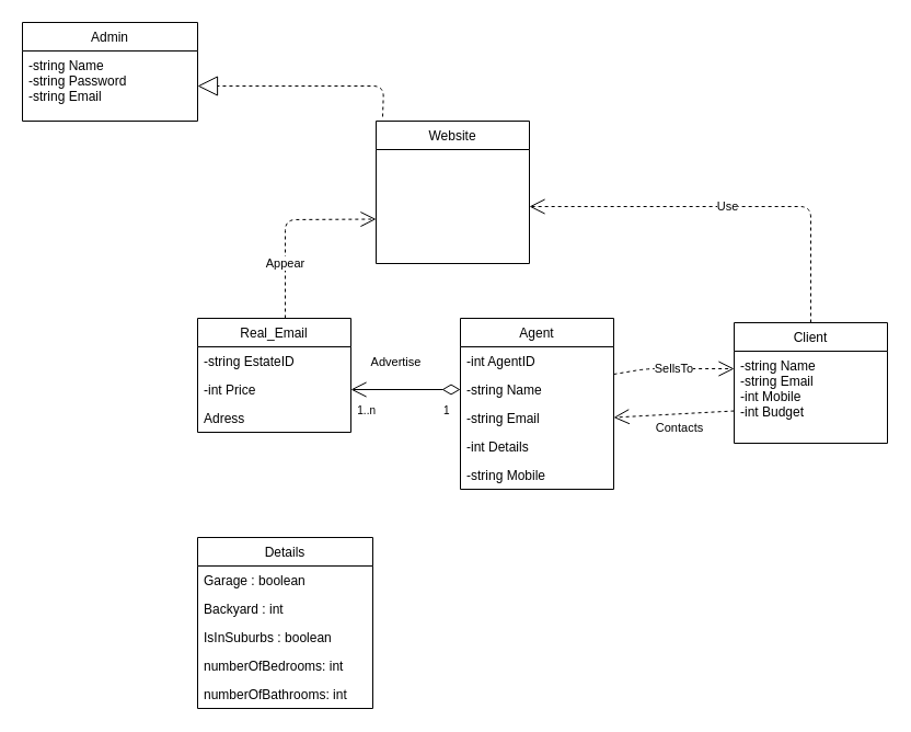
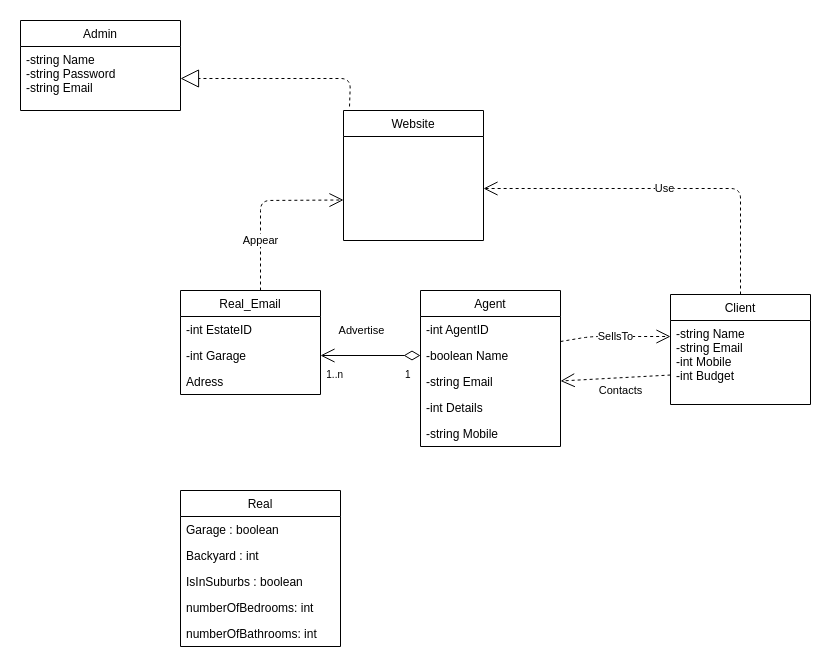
  <mxCell id="0" />
  <mxCell id="1" parent="0" />
  <mxCell id="2" value="Admin" style="swimlane;fontStyle=0;align=center;verticalAlign=top;childLayout=stackLayout;horizontal=1;startSize=26;horizontalStack=0;resizeParent=1;resizeParentMax=0;resizeLast=0;collapsible=1;marginBottom=0;" vertex="1" parent="1"><mxGeometry x="20" y="20" width="160" height="90" as="geometry" /></mxCell>
  <mxCell id="3" value="-string Name&#10;-string Password&#10;-string Email" style="text;strokeColor=none;fillColor=none;align=left;verticalAlign=top;spacingLeft=4;spacingRight=4;overflow=hidden;rotatable=0;points=[[0,0.5],[1,0.5]];portConstraint=eastwest;" vertex="1" parent="2"><mxGeometry y="26" width="160" height="64" as="geometry" /></mxCell>
  <mxCell id="4" value="Client" style="swimlane;fontStyle=0;childLayout=stackLayout;horizontal=1;startSize=26;fillColor=none;horizontalStack=0;resizeParent=1;resizeParentMax=0;resizeLast=0;collapsible=1;marginBottom=0;" vertex="1" parent="1"><mxGeometry x="670" y="294" width="140" height="110" as="geometry" /></mxCell>
  <mxCell id="5" value="-string Name&#10;-string Email&#10;-int Mobile&#10;-int Budget" style="text;strokeColor=none;fillColor=none;align=left;verticalAlign=top;spacingLeft=4;spacingRight=4;overflow=hidden;rotatable=0;points=[[0,0.5],[1,0.5]];portConstraint=eastwest;" vertex="1" parent="4"><mxGeometry y="26" width="140" height="84" as="geometry" /></mxCell>
  <mxCell id="6" value="Real_Email" style="swimlane;fontStyle=0;childLayout=stackLayout;horizontal=1;startSize=26;fillColor=none;horizontalStack=0;resizeParent=1;resizeParentMax=0;resizeLast=0;collapsible=1;marginBottom=0;" vertex="1" parent="1"><mxGeometry x="180" y="290" width="140" height="104" as="geometry" /></mxCell>
- <mxCell id="7" value="-string EstateID" style="text;strokeColor=none;fillColor=none;align=left;verticalAlign=top;spacingLeft=4;spacingRight=4;overflow=hidden;rotatable=0;points=[[0,0.5],[1,0.5]];portConstraint=eastwest;" vertex="1" parent="6"><mxGeometry y="26" width="140" height="26" as="geometry" /></mxCell>
- <mxCell id="8" value="-int Price" style="text;strokeColor=none;fillColor=none;align=left;verticalAlign=top;spacingLeft=4;spacingRight=4;overflow=hidden;rotatable=0;points=[[0,0.5],[1,0.5]];portConstraint=eastwest;" vertex="1" parent="6"><mxGeometry y="52" width="140" height="26" as="geometry" /></mxCell>
+ <mxCell id="7" value="-int EstateID" style="text;strokeColor=none;fillColor=none;align=left;verticalAlign=top;spacingLeft=4;spacingRight=4;overflow=hidden;rotatable=0;points=[[0,0.5],[1,0.5]];portConstraint=eastwest;" vertex="1" parent="6"><mxGeometry y="26" width="140" height="26" as="geometry" /></mxCell>
+ <mxCell id="8" value="-int Garage" style="text;strokeColor=none;fillColor=none;align=left;verticalAlign=top;spacingLeft=4;spacingRight=4;overflow=hidden;rotatable=0;points=[[0,0.5],[1,0.5]];portConstraint=eastwest;" vertex="1" parent="6"><mxGeometry y="52" width="140" height="26" as="geometry" /></mxCell>
  <mxCell id="9" value="Advertise" style="endArrow=open;html=1;endSize=12;startArrow=diamondThin;startSize=14;startFill=0;edgeStyle=orthogonalEdgeStyle;exitX=0;exitY=0.5;exitDx=0;exitDy=0;" edge="1" parent="6" source="21"><mxGeometry x="0.2" y="-25" relative="1" as="geometry"><mxPoint x="250" y="65" as="sourcePoint" /><mxPoint x="140" y="65" as="targetPoint" /><mxPoint as="offset" /></mxGeometry></mxCell>
  <mxCell id="10" value="1" style="resizable=0;html=1;align=left;verticalAlign=top;labelBackgroundColor=#ffffff;fontSize=10;" connectable="0" vertex="1" parent="9"><mxGeometry x="-1" relative="1" as="geometry"><mxPoint x="-17" y="7" as="offset" /></mxGeometry></mxCell>
  <mxCell id="11" value="1..n" style="resizable=0;html=1;align=right;verticalAlign=top;labelBackgroundColor=#ffffff;fontSize=10;" connectable="0" vertex="1" parent="9"><mxGeometry x="1" relative="1" as="geometry"><mxPoint x="23" y="7" as="offset" /></mxGeometry></mxCell>
  <mxCell id="12" value="Adress" style="text;strokeColor=none;fillColor=none;align=left;verticalAlign=top;spacingLeft=4;spacingRight=4;overflow=hidden;rotatable=0;points=[[0,0.5],[1,0.5]];portConstraint=eastwest;" vertex="1" parent="6"><mxGeometry y="78" width="140" height="26" as="geometry" /></mxCell>
- <mxCell id="13" value="Details" style="swimlane;fontStyle=0;childLayout=stackLayout;horizontal=1;startSize=26;fillColor=none;horizontalStack=0;resizeParent=1;resizeParentMax=0;resizeLast=0;collapsible=1;marginBottom=0;" vertex="1" parent="1"><mxGeometry x="180" y="490" width="160" height="156" as="geometry" /></mxCell>
+ <mxCell id="13" value="Real" style="swimlane;fontStyle=0;childLayout=stackLayout;horizontal=1;startSize=26;fillColor=none;horizontalStack=0;resizeParent=1;resizeParentMax=0;resizeLast=0;collapsible=1;marginBottom=0;" vertex="1" parent="1"><mxGeometry x="180" y="490" width="160" height="156" as="geometry" /></mxCell>
  <mxCell id="14" value="Garage : boolean" style="text;strokeColor=none;fillColor=none;align=left;verticalAlign=top;spacingLeft=4;spacingRight=4;overflow=hidden;rotatable=0;points=[[0,0.5],[1,0.5]];portConstraint=eastwest;" vertex="1" parent="13"><mxGeometry y="26" width="160" height="26" as="geometry" /></mxCell>
  <mxCell id="15" value="Backyard : int" style="text;strokeColor=none;fillColor=none;align=left;verticalAlign=top;spacingLeft=4;spacingRight=4;overflow=hidden;rotatable=0;points=[[0,0.5],[1,0.5]];portConstraint=eastwest;" vertex="1" parent="13"><mxGeometry y="52" width="160" height="26" as="geometry" /></mxCell>
  <mxCell id="16" value="IsInSuburbs : boolean" style="text;strokeColor=none;fillColor=none;align=left;verticalAlign=top;spacingLeft=4;spacingRight=4;overflow=hidden;rotatable=0;points=[[0,0.5],[1,0.5]];portConstraint=eastwest;" vertex="1" parent="13"><mxGeometry y="78" width="160" height="26" as="geometry" /></mxCell>
  <mxCell id="17" value="numberOfBedrooms: int" style="text;strokeColor=none;fillColor=none;align=left;verticalAlign=top;spacingLeft=4;spacingRight=4;overflow=hidden;rotatable=0;points=[[0,0.5],[1,0.5]];portConstraint=eastwest;" vertex="1" parent="13"><mxGeometry y="104" width="160" height="26" as="geometry" /></mxCell>
  <mxCell id="18" value="numberOfBathrooms: int" style="text;strokeColor=none;fillColor=none;align=left;verticalAlign=top;spacingLeft=4;spacingRight=4;overflow=hidden;rotatable=0;points=[[0,0.5],[1,0.5]];portConstraint=eastwest;" vertex="1" parent="13"><mxGeometry y="130" width="160" height="26" as="geometry" /></mxCell>
  <mxCell id="19" value="Agent" style="swimlane;fontStyle=0;childLayout=stackLayout;horizontal=1;startSize=26;fillColor=none;horizontalStack=0;resizeParent=1;resizeParentMax=0;resizeLast=0;collapsible=1;marginBottom=0;" vertex="1" parent="1"><mxGeometry x="420" y="290" width="140" height="156" as="geometry" /></mxCell>
  <mxCell id="20" value="-int AgentID" style="text;strokeColor=none;fillColor=none;align=left;verticalAlign=top;spacingLeft=4;spacingRight=4;overflow=hidden;rotatable=0;points=[[0,0.5],[1,0.5]];portConstraint=eastwest;" vertex="1" parent="19"><mxGeometry y="26" width="140" height="26" as="geometry" /></mxCell>
- <mxCell id="21" value="-string Name" style="text;strokeColor=none;fillColor=none;align=left;verticalAlign=top;spacingLeft=4;spacingRight=4;overflow=hidden;rotatable=0;points=[[0,0.5],[1,0.5]];portConstraint=eastwest;" vertex="1" parent="19"><mxGeometry y="52" width="140" height="26" as="geometry" /></mxCell>
+ <mxCell id="21" value="-boolean Name" style="text;strokeColor=none;fillColor=none;align=left;verticalAlign=top;spacingLeft=4;spacingRight=4;overflow=hidden;rotatable=0;points=[[0,0.5],[1,0.5]];portConstraint=eastwest;" vertex="1" parent="19"><mxGeometry y="52" width="140" height="26" as="geometry" /></mxCell>
  <mxCell id="22" value="-string Email" style="text;strokeColor=none;fillColor=none;align=left;verticalAlign=top;spacingLeft=4;spacingRight=4;overflow=hidden;rotatable=0;points=[[0,0.5],[1,0.5]];portConstraint=eastwest;" vertex="1" parent="19"><mxGeometry y="78" width="140" height="26" as="geometry" /></mxCell>
  <mxCell id="23" value="Contacts" style="endArrow=open;endSize=12;dashed=1;html=1;exitX=0;exitY=0.649;exitDx=0;exitDy=0;exitPerimeter=0;" edge="1" parent="19" source="5"><mxGeometry x="-0.078" y="13" width="160" relative="1" as="geometry"><mxPoint x="-20" y="90.5" as="sourcePoint" /><mxPoint x="140" y="90.5" as="targetPoint" /><mxPoint as="offset" /></mxGeometry></mxCell>
  <mxCell id="24" value="-int Details" style="text;strokeColor=none;fillColor=none;align=left;verticalAlign=top;spacingLeft=4;spacingRight=4;overflow=hidden;rotatable=0;points=[[0,0.5],[1,0.5]];portConstraint=eastwest;" vertex="1" parent="19"><mxGeometry y="104" width="140" height="26" as="geometry" /></mxCell>
  <mxCell id="25" value="-string Mobile" style="text;strokeColor=none;fillColor=none;align=left;verticalAlign=top;spacingLeft=4;spacingRight=4;overflow=hidden;rotatable=0;points=[[0,0.5],[1,0.5]];portConstraint=eastwest;" vertex="1" parent="19"><mxGeometry y="130" width="140" height="26" as="geometry" /></mxCell>
  <mxCell id="26" value="Website" style="swimlane;fontStyle=0;childLayout=stackLayout;horizontal=1;startSize=26;fillColor=none;horizontalStack=0;resizeParent=1;resizeParentMax=0;resizeLast=0;collapsible=1;marginBottom=0;" vertex="1" parent="1"><mxGeometry x="343" y="110" width="140" height="130" as="geometry" /></mxCell>
  <mxCell id="27" value=" " style="text;strokeColor=none;fillColor=none;align=left;verticalAlign=top;spacingLeft=4;spacingRight=4;overflow=hidden;rotatable=0;points=[[0,0.5],[1,0.5]];portConstraint=eastwest;" vertex="1" parent="26"><mxGeometry y="26" width="140" height="104" as="geometry" /></mxCell>
  <mxCell id="28" value="Appear" style="endArrow=open;endSize=12;dashed=1;html=1;" edge="1" parent="1"><mxGeometry x="-0.422" width="160" relative="1" as="geometry"><mxPoint x="260" y="290" as="sourcePoint" /><mxPoint x="343" y="199.5" as="targetPoint" /><Array as="points"><mxPoint x="260" y="200" /></Array><mxPoint as="offset" /></mxGeometry></mxCell>
  <mxCell id="29" value="" style="endArrow=block;endSize=16;endFill=0;html=1;exitX=0.043;exitY=-0.031;exitDx=0;exitDy=0;exitPerimeter=0;dashed=1;" edge="1" parent="1" source="26" target="3"><mxGeometry width="160" relative="1" as="geometry"><mxPoint x="380" y="78" as="sourcePoint" /><mxPoint x="350" y="60" as="targetPoint" /><Array as="points"><mxPoint x="350" y="78" /></Array></mxGeometry></mxCell>
  <mxCell id="30" value="Use" style="endArrow=open;endSize=12;dashed=1;html=1;entryX=1;entryY=0.5;entryDx=0;entryDy=0;exitX=0.5;exitY=0;exitDx=0;exitDy=0;" edge="1" parent="1" source="4" target="27"><mxGeometry width="160" relative="1" as="geometry"><mxPoint x="770" y="188" as="sourcePoint" /><mxPoint x="750" y="187.5" as="targetPoint" /><Array as="points"><mxPoint x="740" y="188" /></Array></mxGeometry></mxCell>
  <mxCell id="31" value="SellsTo" style="endArrow=open;endSize=12;dashed=1;html=1;exitX=1;exitY=-0.038;exitDx=0;exitDy=0;exitPerimeter=0;" edge="1" parent="1" source="21"><mxGeometry width="160" relative="1" as="geometry"><mxPoint x="560" y="336" as="sourcePoint" /><mxPoint x="670" y="336" as="targetPoint" /><Array as="points"><mxPoint x="590" y="336" /></Array></mxGeometry></mxCell>
